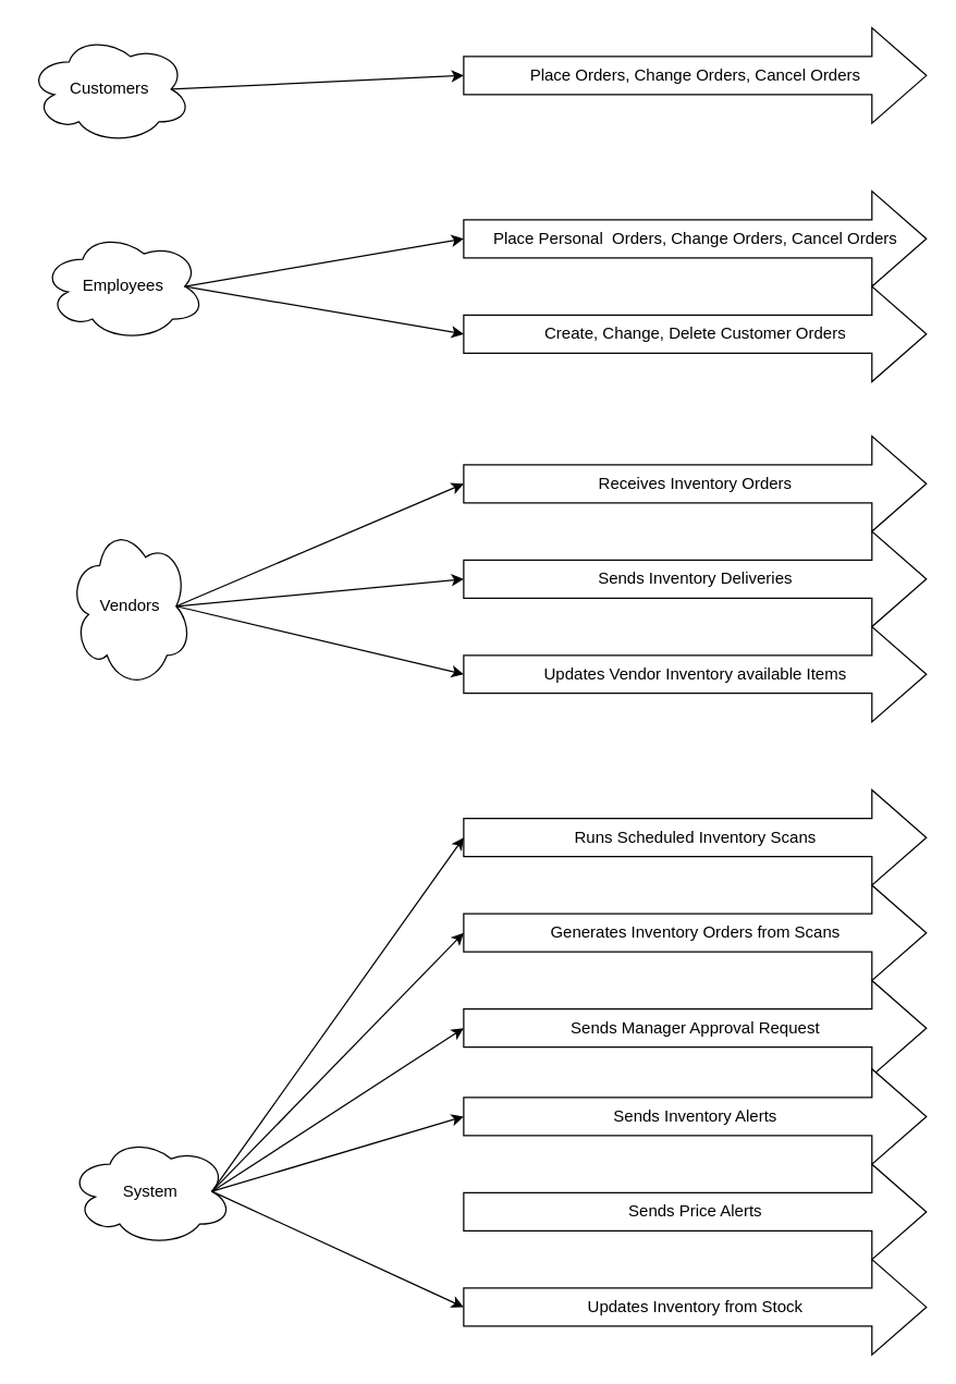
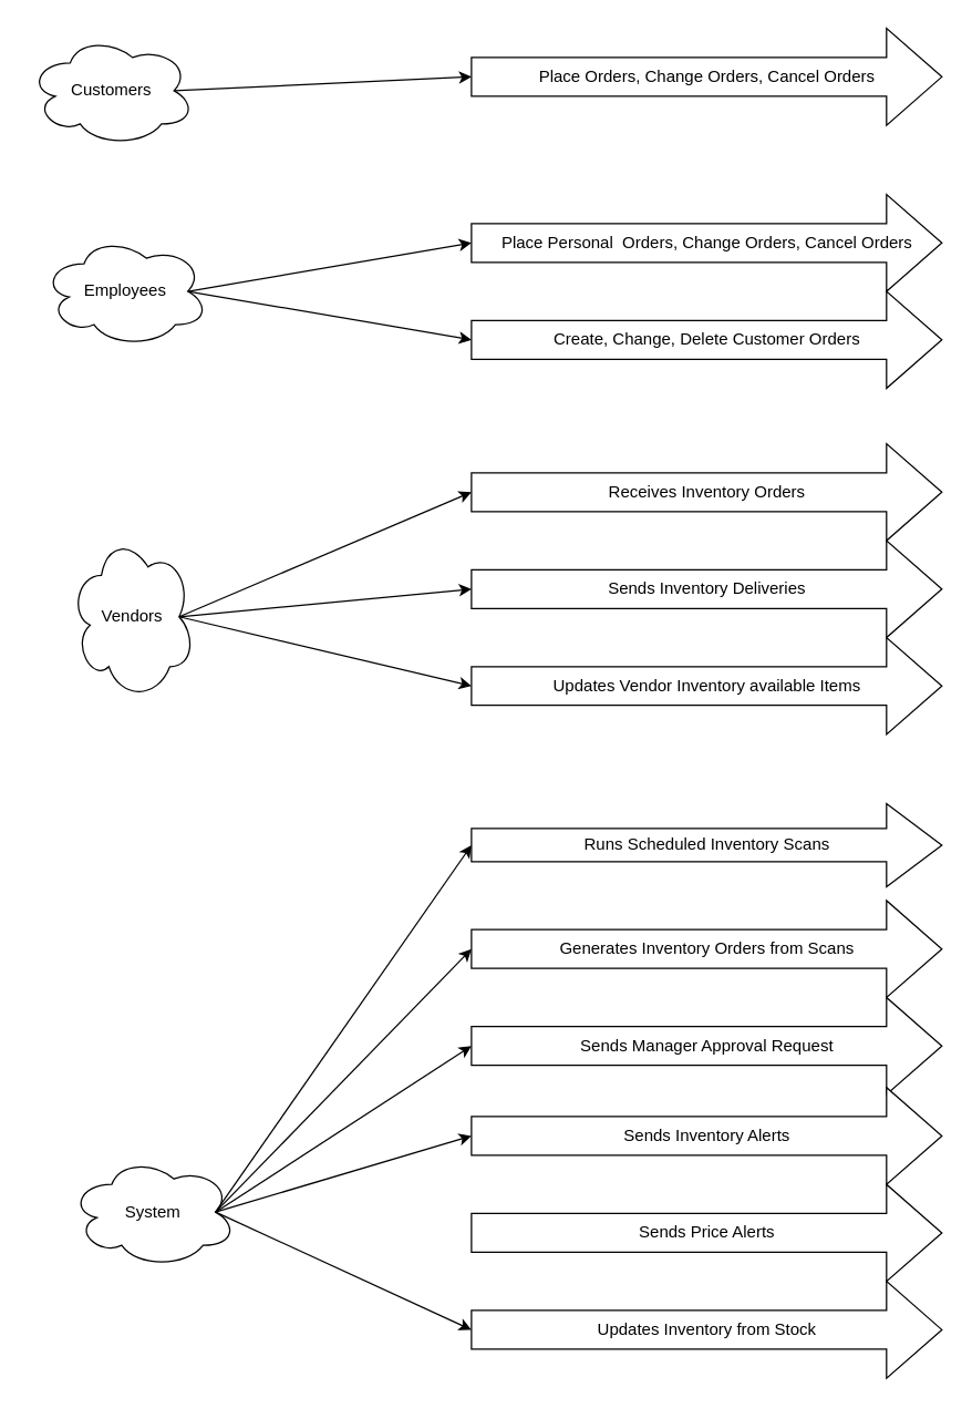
  <mxCell id="0" />
  <mxCell id="1" parent="0" />
  <mxCell id="2" value="Vendors" style="ellipse;shape=cloud;whiteSpace=wrap;html=1;" parent="1" vertex="1"><mxGeometry x="50" y="385" width="90" height="120" as="geometry" /></mxCell>
  <mxCell id="3" value="Receives Inventory Orders" style="html=1;shadow=0;dashed=0;align=center;verticalAlign=middle;shape=mxgraph.arrows2.arrow;dy=0.6;dx=40;notch=0;" parent="1" vertex="1"><mxGeometry x="340" y="320" width="340" height="70" as="geometry" /></mxCell>
  <mxCell id="4" value="Sends Inventory Deliveries" style="html=1;shadow=0;dashed=0;align=center;verticalAlign=middle;shape=mxgraph.arrows2.arrow;dy=0.6;dx=40;notch=0;" parent="1" vertex="1"><mxGeometry x="340" y="390" width="340" height="70" as="geometry" /></mxCell>
  <mxCell id="5" value="" style="endArrow=classic;html=1;entryX=0;entryY=0.5;entryDx=0;entryDy=0;entryPerimeter=0;exitX=0.875;exitY=0.5;exitDx=0;exitDy=0;exitPerimeter=0;" parent="1" source="2" target="3" edge="1"><mxGeometry width="50" height="50" relative="1" as="geometry"><mxPoint x="135" y="255" as="sourcePoint" /><mxPoint x="350" y="245" as="targetPoint" /></mxGeometry></mxCell>
  <mxCell id="6" value="" style="endArrow=classic;html=1;entryX=0;entryY=0.5;entryDx=0;entryDy=0;entryPerimeter=0;exitX=0.875;exitY=0.5;exitDx=0;exitDy=0;exitPerimeter=0;" parent="1" source="2" target="4" edge="1"><mxGeometry width="50" height="50" relative="1" as="geometry"><mxPoint x="145" y="265" as="sourcePoint" /><mxPoint x="360" y="255" as="targetPoint" /></mxGeometry></mxCell>
  <mxCell id="7" value="Updates Vendor Inventory available Items" style="html=1;shadow=0;dashed=0;align=center;verticalAlign=middle;shape=mxgraph.arrows2.arrow;dy=0.6;dx=40;notch=0;" parent="1" vertex="1"><mxGeometry x="340" y="460" width="340" height="70" as="geometry" /></mxCell>
  <mxCell id="8" value="" style="endArrow=classic;html=1;entryX=0;entryY=0.5;entryDx=0;entryDy=0;entryPerimeter=0;exitX=0.875;exitY=0.5;exitDx=0;exitDy=0;exitPerimeter=0;" parent="1" source="2" target="7" edge="1"><mxGeometry width="50" height="50" relative="1" as="geometry"><mxPoint x="135" y="460" as="sourcePoint" /><mxPoint x="360" y="325" as="targetPoint" /></mxGeometry></mxCell>
  <mxCell id="9" value="System" style="ellipse;shape=cloud;whiteSpace=wrap;html=1;" parent="1" vertex="1"><mxGeometry x="50" y="835" width="120" height="80" as="geometry" /></mxCell>
- <mxCell id="10" value="Runs Scheduled Inventory Scans" style="html=1;shadow=0;dashed=0;align=center;verticalAlign=middle;shape=mxgraph.arrows2.arrow;dy=0.6;dx=40;notch=0;" parent="1" vertex="1"><mxGeometry x="340" y="580" width="340" height="70" as="geometry" /></mxCell>
+ <mxCell id="10" value="Runs Scheduled Inventory Scans" style="html=1;shadow=0;dashed=0;align=center;verticalAlign=middle;shape=mxgraph.arrows2.arrow;dy=0.6;dx=40;notch=0;" parent="1" vertex="1"><mxGeometry x="340" y="580" width="340" height="60" as="geometry" /></mxCell>
  <mxCell id="11" value="Generates Inventory Orders from Scans" style="html=1;shadow=0;dashed=0;align=center;verticalAlign=middle;shape=mxgraph.arrows2.arrow;dy=0.6;dx=40;notch=0;" parent="1" vertex="1"><mxGeometry x="340" y="650" width="340" height="70" as="geometry" /></mxCell>
  <mxCell id="12" value="" style="endArrow=classic;html=1;entryX=0;entryY=0.5;entryDx=0;entryDy=0;entryPerimeter=0;exitX=0.875;exitY=0.5;exitDx=0;exitDy=0;exitPerimeter=0;" parent="1" source="9" target="10" edge="1"><mxGeometry width="50" height="50" relative="1" as="geometry"><mxPoint x="135" y="515" as="sourcePoint" /><mxPoint x="350" y="505" as="targetPoint" /></mxGeometry></mxCell>
  <mxCell id="13" value="" style="endArrow=classic;html=1;entryX=0;entryY=0.5;entryDx=0;entryDy=0;entryPerimeter=0;exitX=0.875;exitY=0.5;exitDx=0;exitDy=0;exitPerimeter=0;" parent="1" source="9" target="11" edge="1"><mxGeometry width="50" height="50" relative="1" as="geometry"><mxPoint x="145" y="525" as="sourcePoint" /><mxPoint x="360" y="515" as="targetPoint" /></mxGeometry></mxCell>
  <mxCell id="14" value="Sends Manager Approval Request" style="html=1;shadow=0;dashed=0;align=center;verticalAlign=middle;shape=mxgraph.arrows2.arrow;dy=0.6;dx=40;notch=0;" parent="1" vertex="1"><mxGeometry x="340" y="720" width="340" height="70" as="geometry" /></mxCell>
  <mxCell id="15" value="" style="endArrow=classic;html=1;entryX=0;entryY=0.5;entryDx=0;entryDy=0;entryPerimeter=0;exitX=0.875;exitY=0.5;exitDx=0;exitDy=0;exitPerimeter=0;" parent="1" source="9" target="14" edge="1"><mxGeometry width="50" height="50" relative="1" as="geometry"><mxPoint x="135" y="720" as="sourcePoint" /><mxPoint x="360" y="585" as="targetPoint" /></mxGeometry></mxCell>
  <mxCell id="16" value="Sends Inventory Alerts" style="html=1;shadow=0;dashed=0;align=center;verticalAlign=middle;shape=mxgraph.arrows2.arrow;dy=0.6;dx=40;notch=0;" parent="1" vertex="1"><mxGeometry x="340" y="785" width="340" height="70" as="geometry" /></mxCell>
  <mxCell id="17" value="" style="endArrow=classic;html=1;entryX=0;entryY=0.5;entryDx=0;entryDy=0;entryPerimeter=0;exitX=0.875;exitY=0.5;exitDx=0;exitDy=0;exitPerimeter=0;" parent="1" source="9" target="16" edge="1"><mxGeometry width="50" height="50" relative="1" as="geometry"><mxPoint x="155" y="750" as="sourcePoint" /><mxPoint x="360" y="650" as="targetPoint" /></mxGeometry></mxCell>
  <mxCell id="18" value="Updates Inventory from Stock" style="html=1;shadow=0;dashed=0;align=center;verticalAlign=middle;shape=mxgraph.arrows2.arrow;dy=0.6;dx=40;notch=0;" parent="1" vertex="1"><mxGeometry x="340" y="925" width="340" height="70" as="geometry" /></mxCell>
  <mxCell id="19" value="" style="endArrow=classic;html=1;entryX=0;entryY=0.5;entryDx=0;entryDy=0;entryPerimeter=0;exitX=0.875;exitY=0.5;exitDx=0;exitDy=0;exitPerimeter=0;" parent="1" source="9" target="18" edge="1"><mxGeometry width="50" height="50" relative="1" as="geometry"><mxPoint x="155" y="820" as="sourcePoint" /><mxPoint x="360" y="720" as="targetPoint" /></mxGeometry></mxCell>
  <mxCell id="20" value="Sends Price Alerts" style="html=1;shadow=0;dashed=0;align=center;verticalAlign=middle;shape=mxgraph.arrows2.arrow;dy=0.6;dx=40;notch=0;" parent="1" vertex="1"><mxGeometry x="340" y="855" width="340" height="70" as="geometry" /></mxCell>
  <mxCell id="21" value="Customers" style="ellipse;shape=cloud;whiteSpace=wrap;html=1;" vertex="1" parent="1"><mxGeometry x="20" y="25" width="120" height="80" as="geometry" /></mxCell>
  <mxCell id="22" value="Place Orders, Change Orders, Cancel Orders" style="html=1;shadow=0;dashed=0;align=center;verticalAlign=middle;shape=mxgraph.arrows2.arrow;dy=0.6;dx=40;notch=0;" vertex="1" parent="1"><mxGeometry x="340" y="20" width="340" height="70" as="geometry" /></mxCell>
  <mxCell id="23" value="Employees" style="ellipse;shape=cloud;whiteSpace=wrap;html=1;" vertex="1" parent="1"><mxGeometry x="30" y="170" width="120" height="80" as="geometry" /></mxCell>
  <mxCell id="24" value="Place Personal&amp;nbsp; Orders, Change Orders, Cancel Orders" style="html=1;shadow=0;dashed=0;align=center;verticalAlign=middle;shape=mxgraph.arrows2.arrow;dy=0.6;dx=40;notch=0;" vertex="1" parent="1"><mxGeometry x="340" y="140" width="340" height="70" as="geometry" /></mxCell>
  <mxCell id="25" value="Create, Change, Delete Customer Orders" style="html=1;shadow=0;dashed=0;align=center;verticalAlign=middle;shape=mxgraph.arrows2.arrow;dy=0.6;dx=40;notch=0;" vertex="1" parent="1"><mxGeometry x="340" y="210" width="340" height="70" as="geometry" /></mxCell>
  <mxCell id="26" value="" style="endArrow=classic;html=1;entryX=0;entryY=0.5;entryDx=0;entryDy=0;entryPerimeter=0;exitX=0.875;exitY=0.5;exitDx=0;exitDy=0;exitPerimeter=0;" edge="1" parent="1" source="21" target="22"><mxGeometry width="50" height="50" relative="1" as="geometry"><mxPoint x="240" y="150" as="sourcePoint" /><mxPoint x="290" y="100" as="targetPoint" /></mxGeometry></mxCell>
  <mxCell id="27" value="" style="endArrow=classic;html=1;entryX=0;entryY=0.5;entryDx=0;entryDy=0;entryPerimeter=0;exitX=0.875;exitY=0.5;exitDx=0;exitDy=0;exitPerimeter=0;" edge="1" parent="1" source="23" target="24"><mxGeometry width="50" height="50" relative="1" as="geometry"><mxPoint x="135" y="75" as="sourcePoint" /><mxPoint x="350" y="65" as="targetPoint" /></mxGeometry></mxCell>
  <mxCell id="28" value="" style="endArrow=classic;html=1;entryX=0;entryY=0.5;entryDx=0;entryDy=0;entryPerimeter=0;exitX=0.875;exitY=0.5;exitDx=0;exitDy=0;exitPerimeter=0;" edge="1" parent="1" source="23" target="25"><mxGeometry width="50" height="50" relative="1" as="geometry"><mxPoint x="145" y="85" as="sourcePoint" /><mxPoint x="360" y="75" as="targetPoint" /></mxGeometry></mxCell>
